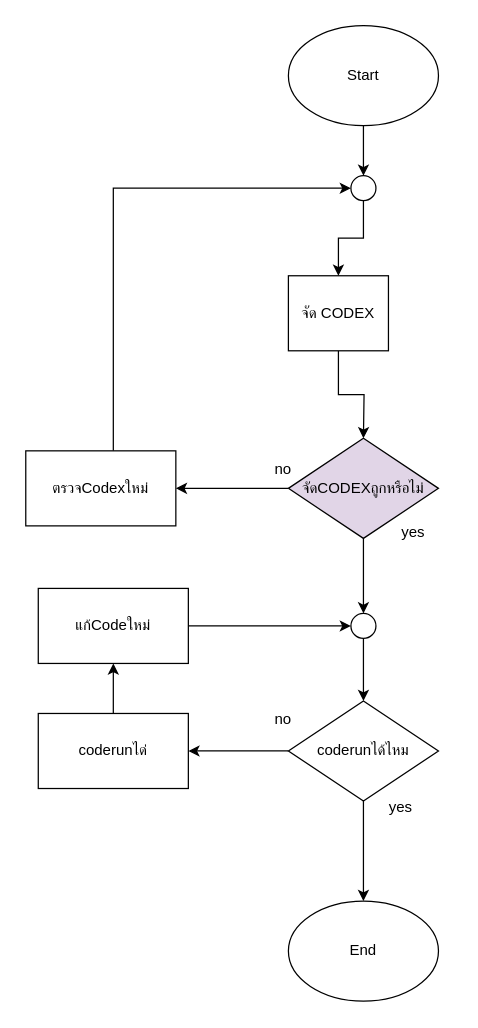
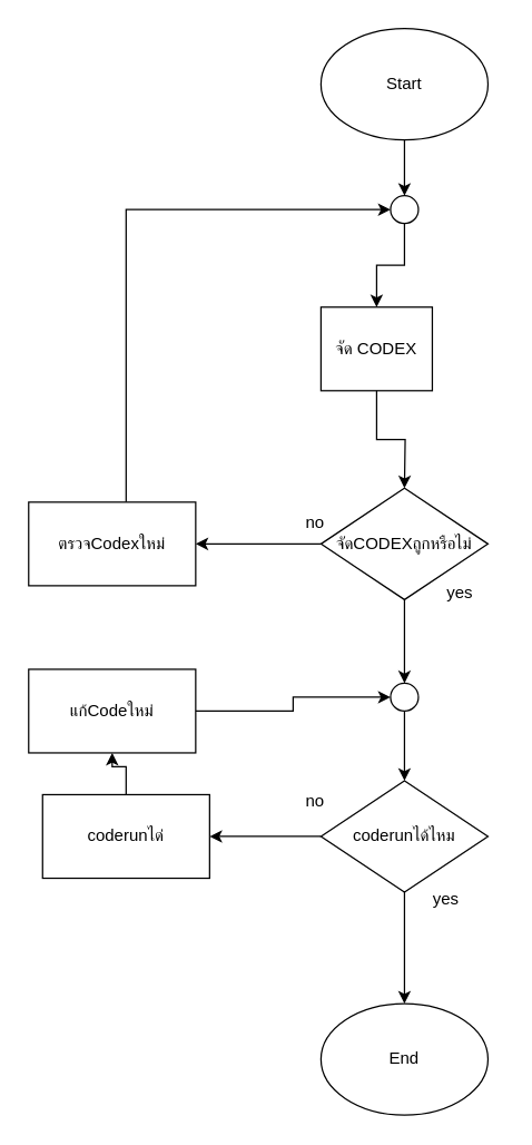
  <mxCell id="0" />
  <mxCell id="1" parent="0" />
  <mxCell id="2" value="" style="edgeStyle=orthogonalEdgeStyle;rounded=0;orthogonalLoop=1;jettySize=auto;html=1;" edge="1" parent="1" source="3" target="12"><mxGeometry relative="1" as="geometry" /></mxCell>
  <mxCell id="3" value="Start" style="ellipse;whiteSpace=wrap;html=1;" vertex="1" parent="1"><mxGeometry x="230" y="20" width="120" height="80" as="geometry" /></mxCell>
  <mxCell id="4" value="" style="edgeStyle=orthogonalEdgeStyle;rounded=0;orthogonalLoop=1;jettySize=auto;html=1;" edge="1" parent="1" source="5"><mxGeometry relative="1" as="geometry"><mxPoint x="290" y="350" as="targetPoint" /></mxGeometry></mxCell>
  <mxCell id="5" value="จัด&amp;nbsp;CODEX" style="rounded=0;whiteSpace=wrap;html=1;" vertex="1" parent="1"><mxGeometry x="230" y="220" width="80" height="60" as="geometry" /></mxCell>
  <mxCell id="6" value="" style="edgeStyle=orthogonalEdgeStyle;rounded=0;orthogonalLoop=1;jettySize=auto;html=1;" edge="1" parent="1" source="8" target="10"><mxGeometry relative="1" as="geometry" /></mxCell>
  <mxCell id="7" value="" style="edgeStyle=orthogonalEdgeStyle;rounded=0;orthogonalLoop=1;jettySize=auto;html=1;" edge="1" parent="1" source="8" target="20"><mxGeometry relative="1" as="geometry" /></mxCell>
- <mxCell id="8" value="จัดCODEXถูกหรือไม่" style="rhombus;whiteSpace=wrap;html=1;fillColor=#e1d5e7;" vertex="1" parent="1"><mxGeometry x="230" y="350" width="120" height="80" as="geometry" /></mxCell>
+ <mxCell id="8" value="จัดCODEXถูกหรือไม่" style="rhombus;whiteSpace=wrap;html=1;" vertex="1" parent="1"><mxGeometry x="230" y="350" width="120" height="80" as="geometry" /></mxCell>
  <mxCell id="9" value="" style="edgeStyle=orthogonalEdgeStyle;rounded=0;orthogonalLoop=1;jettySize=auto;html=1;entryX=0;entryY=0.5;entryDx=0;entryDy=0;" edge="1" parent="1" source="10" target="12"><mxGeometry relative="1" as="geometry"><mxPoint x="90" y="250" as="targetPoint" /><Array as="points"><mxPoint x="90" y="150" /></Array></mxGeometry></mxCell>
  <mxCell id="10" value="ตรวจCodexใหม่" style="whiteSpace=wrap;html=1;" vertex="1" parent="1"><mxGeometry x="20" y="360" width="120" height="60" as="geometry" /></mxCell>
  <mxCell id="11" value="" style="edgeStyle=orthogonalEdgeStyle;rounded=0;orthogonalLoop=1;jettySize=auto;html=1;" edge="1" parent="1" source="12" target="5"><mxGeometry relative="1" as="geometry" /></mxCell>
  <mxCell id="12" value="" style="ellipse;whiteSpace=wrap;html=1;aspect=fixed;" vertex="1" parent="1"><mxGeometry x="280" y="140" width="20" height="20" as="geometry" /></mxCell>
  <mxCell id="13" value="End" style="ellipse;whiteSpace=wrap;html=1;" vertex="1" parent="1"><mxGeometry x="230" y="720" width="120" height="80" as="geometry" /></mxCell>
  <mxCell id="14" value="no" style="text;html=1;align=center;verticalAlign=middle;whiteSpace=wrap;rounded=0;" vertex="1" parent="1"><mxGeometry x="196" y="360" width="60" height="30" as="geometry" /></mxCell>
  <mxCell id="15" value="yes" style="text;html=1;align=center;verticalAlign=middle;whiteSpace=wrap;rounded=0;" vertex="1" parent="1"><mxGeometry x="300" y="410" width="60" height="30" as="geometry" /></mxCell>
  <mxCell id="16" value="" style="edgeStyle=orthogonalEdgeStyle;rounded=0;orthogonalLoop=1;jettySize=auto;html=1;" edge="1" parent="1" source="18" target="13"><mxGeometry relative="1" as="geometry" /></mxCell>
  <mxCell id="17" value="" style="edgeStyle=orthogonalEdgeStyle;rounded=0;orthogonalLoop=1;jettySize=auto;html=1;" edge="1" parent="1" source="18" target="22"><mxGeometry relative="1" as="geometry" /></mxCell>
  <mxCell id="18" value="coderunได้ไหม" style="rhombus;whiteSpace=wrap;html=1;" vertex="1" parent="1"><mxGeometry x="230" y="560" width="120" height="80" as="geometry" /></mxCell>
  <mxCell id="19" value="" style="edgeStyle=orthogonalEdgeStyle;rounded=0;orthogonalLoop=1;jettySize=auto;html=1;" edge="1" parent="1" source="20" target="18"><mxGeometry relative="1" as="geometry" /></mxCell>
  <mxCell id="20" value="" style="ellipse;whiteSpace=wrap;html=1;aspect=fixed;" vertex="1" parent="1"><mxGeometry x="280" y="490" width="20" height="20" as="geometry" /></mxCell>
  <mxCell id="21" value="" style="edgeStyle=orthogonalEdgeStyle;rounded=0;orthogonalLoop=1;jettySize=auto;html=1;" edge="1" parent="1" source="22" target="26"><mxGeometry relative="1" as="geometry" /></mxCell>
  <mxCell id="22" value="coderunได่" style="whiteSpace=wrap;html=1;" vertex="1" parent="1"><mxGeometry x="30" y="570" width="120" height="60" as="geometry" /></mxCell>
  <mxCell id="23" value="yes" style="text;html=1;align=center;verticalAlign=middle;whiteSpace=wrap;rounded=0;" vertex="1" parent="1"><mxGeometry x="290" y="630" width="60" height="30" as="geometry" /></mxCell>
  <mxCell id="24" value="no" style="text;html=1;align=center;verticalAlign=middle;whiteSpace=wrap;rounded=0;" vertex="1" parent="1"><mxGeometry x="196" y="560" width="60" height="30" as="geometry" /></mxCell>
  <mxCell id="25" value="" style="edgeStyle=orthogonalEdgeStyle;rounded=0;orthogonalLoop=1;jettySize=auto;html=1;" edge="1" parent="1" source="26" target="20"><mxGeometry relative="1" as="geometry" /></mxCell>
- <mxCell id="26" value="แก้Codeใหม่" style="whiteSpace=wrap;html=1;" vertex="1" parent="1"><mxGeometry x="30" y="470" width="120" height="60" as="geometry" /></mxCell>
+ <mxCell id="26" value="แก้Codeใหม่" style="whiteSpace=wrap;html=1;" vertex="1" parent="1"><mxGeometry x="20" y="480" width="120" height="60" as="geometry" /></mxCell>
